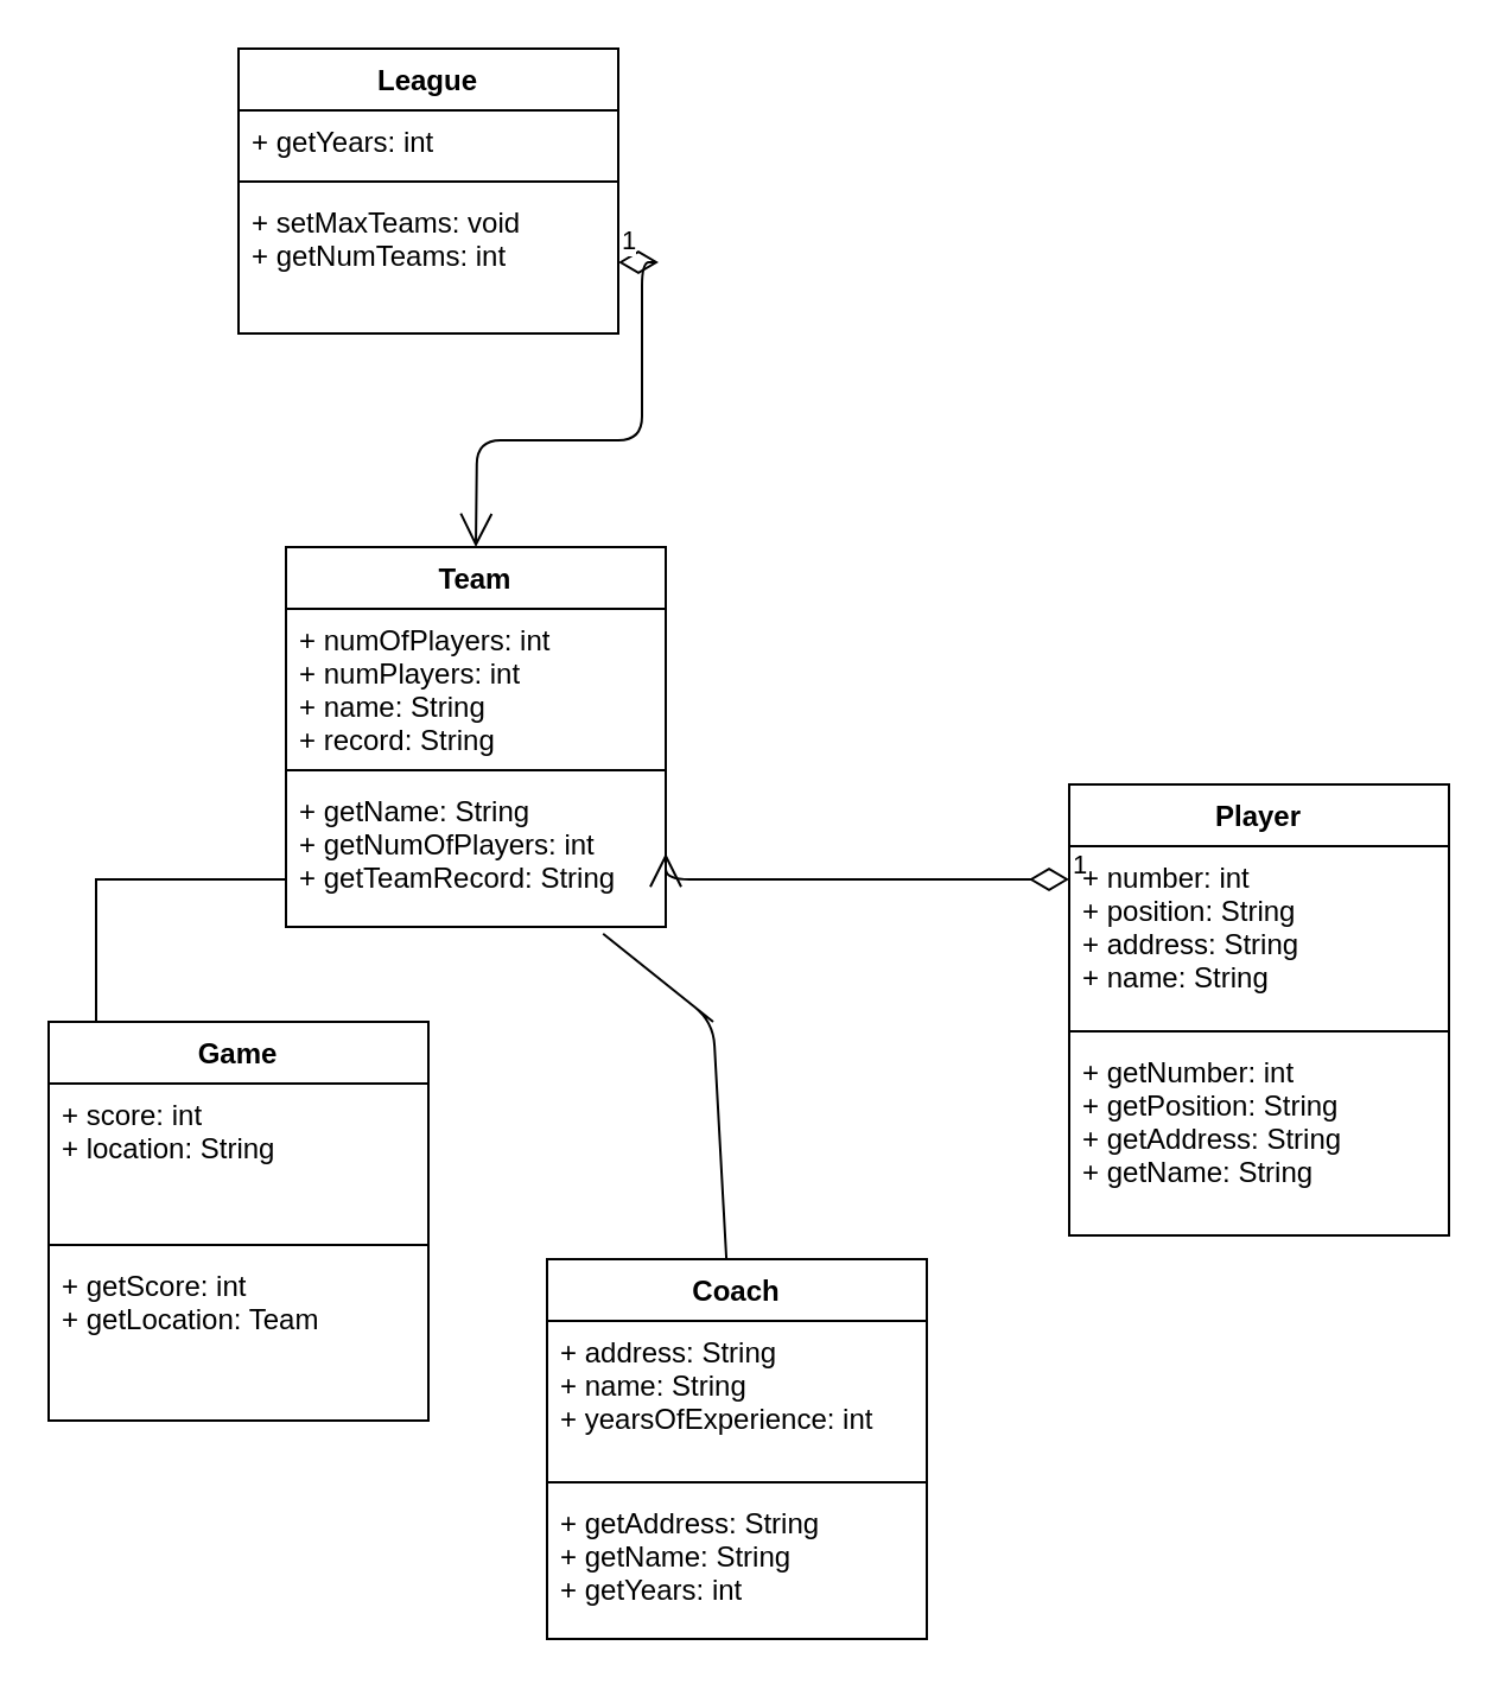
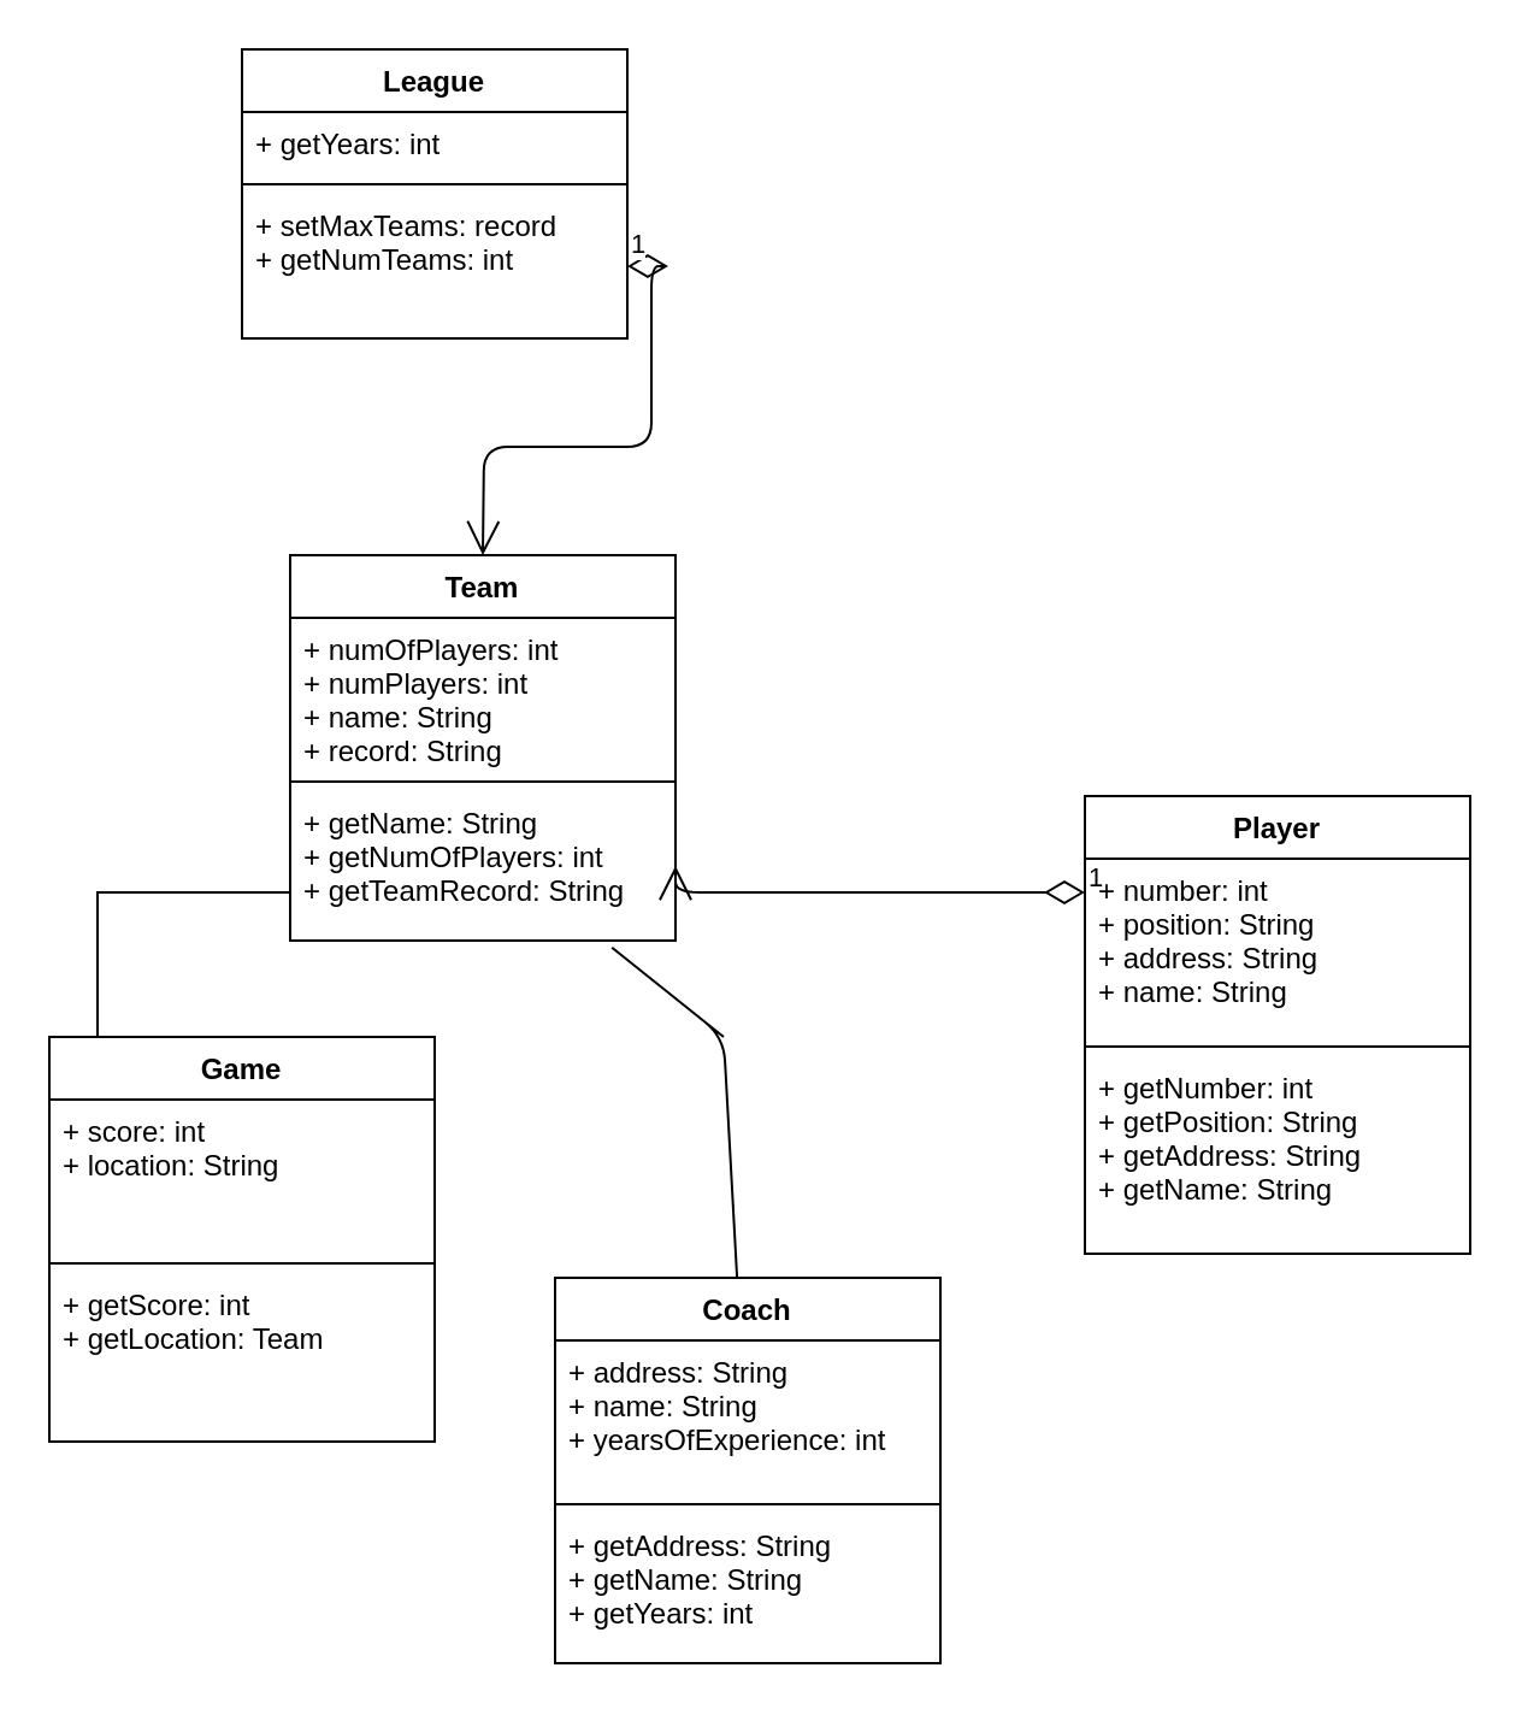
  <mxCell id="0" />
  <mxCell id="1" parent="0" />
  <mxCell id="2" value="League" style="swimlane;fontStyle=1;align=center;verticalAlign=top;childLayout=stackLayout;horizontal=1;startSize=26;horizontalStack=0;resizeParent=1;resizeParentMax=0;resizeLast=0;collapsible=1;marginBottom=0;" vertex="1" parent="1"><mxGeometry x="100" y="20" width="160" height="120" as="geometry" /></mxCell>
  <mxCell id="3" value="+ getYears: int" style="text;strokeColor=none;fillColor=none;align=left;verticalAlign=top;spacingLeft=4;spacingRight=4;overflow=hidden;rotatable=0;points=[[0,0.5],[1,0.5]];portConstraint=eastwest;" vertex="1" parent="2"><mxGeometry y="26" width="160" height="26" as="geometry" /></mxCell>
  <mxCell id="4" value="" style="line;strokeWidth=1;fillColor=none;align=left;verticalAlign=middle;spacingTop=-1;spacingLeft=3;spacingRight=3;rotatable=0;labelPosition=right;points=[];portConstraint=eastwest;" vertex="1" parent="2"><mxGeometry y="52" width="160" height="8" as="geometry" /></mxCell>
- <mxCell id="5" value="+ setMaxTeams: void&#10;+ getNumTeams: int" style="text;strokeColor=none;fillColor=none;align=left;verticalAlign=top;spacingLeft=4;spacingRight=4;overflow=hidden;rotatable=0;points=[[0,0.5],[1,0.5]];portConstraint=eastwest;" vertex="1" parent="2"><mxGeometry y="60" width="160" height="60" as="geometry" /></mxCell>
+ <mxCell id="5" value="+ setMaxTeams: record&#10;+ getNumTeams: int" style="text;strokeColor=none;fillColor=none;align=left;verticalAlign=top;spacingLeft=4;spacingRight=4;overflow=hidden;rotatable=0;points=[[0,0.5],[1,0.5]];portConstraint=eastwest;" vertex="1" parent="2"><mxGeometry y="60" width="160" height="60" as="geometry" /></mxCell>
  <mxCell id="6" value="1" style="endArrow=open;html=1;endSize=12;startArrow=diamondThin;startSize=14;startFill=0;edgeStyle=orthogonalEdgeStyle;align=left;verticalAlign=bottom;exitX=1;exitY=0.5;exitDx=0;exitDy=0;" edge="1" parent="1" source="5"><mxGeometry x="-1" relative="1" as="geometry"><mxPoint x="100" y="160" as="sourcePoint" /><mxPoint x="200" y="230" as="targetPoint" /><mxPoint as="offset" /></mxGeometry></mxCell>
  <mxCell id="7" value="Team" style="swimlane;fontStyle=1;align=center;verticalAlign=top;childLayout=stackLayout;horizontal=1;startSize=26;horizontalStack=0;resizeParent=1;resizeParentMax=0;resizeLast=0;collapsible=1;marginBottom=0;" vertex="1" parent="1"><mxGeometry x="120" y="230" width="160" height="160" as="geometry" /></mxCell>
  <mxCell id="8" value="+ numOfPlayers: int&#10;+ numPlayers: int&#10;+ name: String&#10;+ record: String" style="text;strokeColor=none;fillColor=none;align=left;verticalAlign=top;spacingLeft=4;spacingRight=4;overflow=hidden;rotatable=0;points=[[0,0.5],[1,0.5]];portConstraint=eastwest;" vertex="1" parent="7"><mxGeometry y="26" width="160" height="64" as="geometry" /></mxCell>
  <mxCell id="9" value="" style="line;strokeWidth=1;fillColor=none;align=left;verticalAlign=middle;spacingTop=-1;spacingLeft=3;spacingRight=3;rotatable=0;labelPosition=right;points=[];portConstraint=eastwest;" vertex="1" parent="7"><mxGeometry y="90" width="160" height="8" as="geometry" /></mxCell>
  <mxCell id="10" value="+ getName: String&#10;+ getNumOfPlayers: int&#10;+ getTeamRecord: String" style="text;strokeColor=none;fillColor=none;align=left;verticalAlign=top;spacingLeft=4;spacingRight=4;overflow=hidden;rotatable=0;points=[[0,0.5],[1,0.5]];portConstraint=eastwest;" vertex="1" parent="7"><mxGeometry y="98" width="160" height="62" as="geometry" /></mxCell>
  <mxCell id="11" value="1" style="endArrow=open;html=1;endSize=12;startArrow=diamondThin;startSize=14;startFill=0;edgeStyle=orthogonalEdgeStyle;align=left;verticalAlign=bottom;entryX=1;entryY=0.5;entryDx=0;entryDy=0;" edge="1" parent="1" target="10"><mxGeometry x="-1" y="3" relative="1" as="geometry"><mxPoint x="450" y="370" as="sourcePoint" /><mxPoint x="260" y="410" as="targetPoint" /><Array as="points"><mxPoint x="420" y="370" /><mxPoint x="280" y="370" /></Array></mxGeometry></mxCell>
  <mxCell id="12" value="Player" style="swimlane;fontStyle=1;align=center;verticalAlign=top;childLayout=stackLayout;horizontal=1;startSize=26;horizontalStack=0;resizeParent=1;resizeParentMax=0;resizeLast=0;collapsible=1;marginBottom=0;" vertex="1" parent="1"><mxGeometry x="450" y="330" width="160" height="190" as="geometry" /></mxCell>
  <mxCell id="13" value="+ number: int&#10;+ position: String&#10;+ address: String&#10;+ name: String" style="text;strokeColor=none;fillColor=none;align=left;verticalAlign=top;spacingLeft=4;spacingRight=4;overflow=hidden;rotatable=0;points=[[0,0.5],[1,0.5]];portConstraint=eastwest;" vertex="1" parent="12"><mxGeometry y="26" width="160" height="74" as="geometry" /></mxCell>
  <mxCell id="14" value="" style="line;strokeWidth=1;fillColor=none;align=left;verticalAlign=middle;spacingTop=-1;spacingLeft=3;spacingRight=3;rotatable=0;labelPosition=right;points=[];portConstraint=eastwest;" vertex="1" parent="12"><mxGeometry y="100" width="160" height="8" as="geometry" /></mxCell>
  <mxCell id="15" value="+ getNumber: int&#10;+ getPosition: String&#10;+ getAddress: String&#10;+ getName: String" style="text;strokeColor=none;fillColor=none;align=left;verticalAlign=top;spacingLeft=4;spacingRight=4;overflow=hidden;rotatable=0;points=[[0,0.5],[1,0.5]];portConstraint=eastwest;" vertex="1" parent="12"><mxGeometry y="108" width="160" height="82" as="geometry" /></mxCell>
  <mxCell id="16" value="Game" style="swimlane;fontStyle=1;align=center;verticalAlign=top;childLayout=stackLayout;horizontal=1;startSize=26;horizontalStack=0;resizeParent=1;resizeParentMax=0;resizeLast=0;collapsible=1;marginBottom=0;" vertex="1" parent="1"><mxGeometry x="20" y="430" width="160" height="168" as="geometry" /></mxCell>
  <mxCell id="17" value="+ score: int&#10;+ location: String" style="text;strokeColor=none;fillColor=none;align=left;verticalAlign=top;spacingLeft=4;spacingRight=4;overflow=hidden;rotatable=0;points=[[0,0.5],[1,0.5]];portConstraint=eastwest;" vertex="1" parent="16"><mxGeometry y="26" width="160" height="64" as="geometry" /></mxCell>
  <mxCell id="18" value="" style="line;strokeWidth=1;fillColor=none;align=left;verticalAlign=middle;spacingTop=-1;spacingLeft=3;spacingRight=3;rotatable=0;labelPosition=right;points=[];portConstraint=eastwest;" vertex="1" parent="16"><mxGeometry y="90" width="160" height="8" as="geometry" /></mxCell>
  <mxCell id="19" value="+ getScore: int&#10;+ getLocation: Team" style="text;strokeColor=none;fillColor=none;align=left;verticalAlign=top;spacingLeft=4;spacingRight=4;overflow=hidden;rotatable=0;points=[[0,0.5],[1,0.5]];portConstraint=eastwest;" vertex="1" parent="16"><mxGeometry y="98" width="160" height="70" as="geometry" /></mxCell>
  <mxCell id="20" value="Coach" style="swimlane;fontStyle=1;align=center;verticalAlign=top;childLayout=stackLayout;horizontal=1;startSize=26;horizontalStack=0;resizeParent=1;resizeParentMax=0;resizeLast=0;collapsible=1;marginBottom=0;" vertex="1" parent="1"><mxGeometry x="230" y="530" width="160" height="160" as="geometry" /></mxCell>
  <mxCell id="21" value="+ address: String&#10;+ name: String&#10;+ yearsOfExperience: int" style="text;strokeColor=none;fillColor=none;align=left;verticalAlign=top;spacingLeft=4;spacingRight=4;overflow=hidden;rotatable=0;points=[[0,0.5],[1,0.5]];portConstraint=eastwest;" vertex="1" parent="20"><mxGeometry y="26" width="160" height="64" as="geometry" /></mxCell>
  <mxCell id="22" value="" style="line;strokeWidth=1;fillColor=none;align=left;verticalAlign=middle;spacingTop=-1;spacingLeft=3;spacingRight=3;rotatable=0;labelPosition=right;points=[];portConstraint=eastwest;" vertex="1" parent="20"><mxGeometry y="90" width="160" height="8" as="geometry" /></mxCell>
  <mxCell id="23" value="+ getAddress: String&#10;+ getName: String&#10;+ getYears: int" style="text;strokeColor=none;fillColor=none;align=left;verticalAlign=top;spacingLeft=4;spacingRight=4;overflow=hidden;rotatable=0;points=[[0,0.5],[1,0.5]];portConstraint=eastwest;" vertex="1" parent="20"><mxGeometry y="98" width="160" height="62" as="geometry" /></mxCell>
  <mxCell id="24" value="" style="shape=partialRectangle;whiteSpace=wrap;html=1;bottom=0;right=0;fillColor=none;" vertex="1" parent="1"><mxGeometry x="40" y="370" width="80" height="60" as="geometry" /></mxCell>
  <mxCell id="25" value="" style="endArrow=none;html=1;" edge="1" parent="1" source="20"><mxGeometry width="50" height="50" relative="1" as="geometry"><mxPoint x="250" y="480" as="sourcePoint" /><mxPoint x="300" y="430" as="targetPoint" /><Array as="points"><mxPoint x="300" y="430" /><mxPoint x="250" y="390" /></Array></mxGeometry></mxCell>
